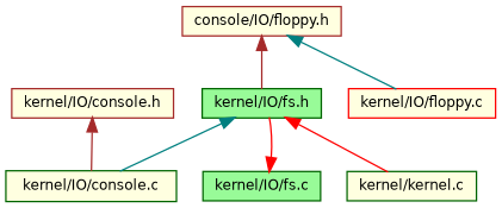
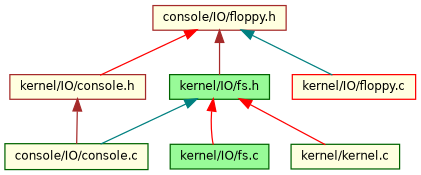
  digraph {
    node [color=darkgreen fillcolor=lightyellow fontname=Helvetica fontsize=10 shape=record style=filled]
    edge [color=red dir=back fontname=Helvetica fontsize=10 labelfontname=Helvetica labelfontsize=10 style=solid]
    n1 [color=brown fontcolor=black height=0.2 label="console/IO/floppy.h" width=0.4]
    n2 [color=brown height=0.2 label="kernel/IO/console.h" width=0.4]
    n3 [fillcolor=palegreen height=0.2 label="kernel/IO/fs.h" width=0.4]
    n4 [color=red height=0.2 label="kernel/IO/floppy.c" width=0.4]
-   n5 [height=0.2 label="kernel/IO/console.c" width=0.4]
+   n5 [height=0.2 label="console/IO/console.c" width=0.4]
    n6 [fillcolor=palegreen height=0.2 label="kernel/IO/fs.c" width=0.4]
    n7 [height=0.2 label="kernel/kernel.c" width=0.4]
+   n1 -> n2
    n1 -> n3 [color=brown]
    n1 -> n4 [color=teal]
    n2 -> n5 [color=brown]
    n3 -> n5 [color=teal]
-   n6 -> n3
+   n3 -> n6
    n3 -> n7
  }
